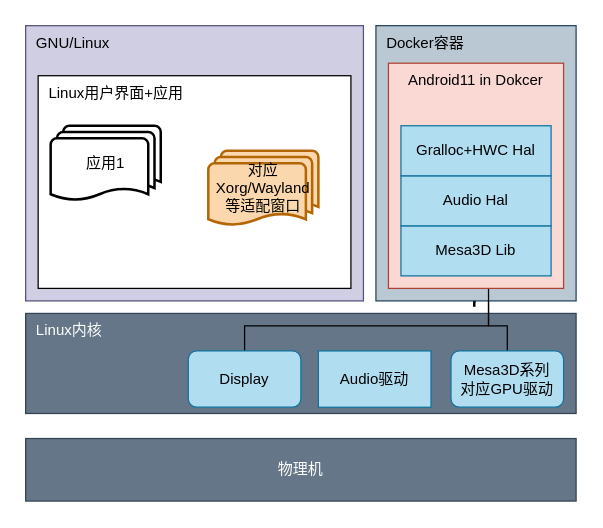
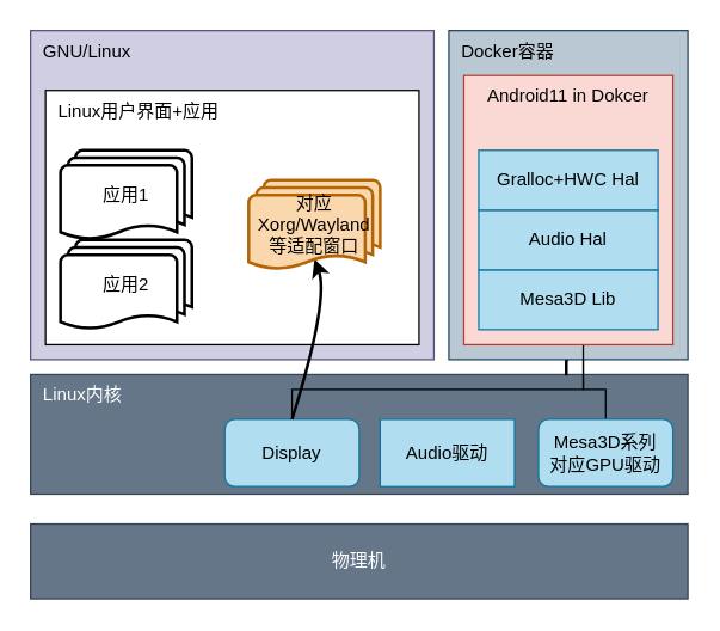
  <mxCell id="0" />
  <mxCell id="1" parent="0" />
  <mxCell id="2" value="&amp;nbsp; Linux内核" style="rounded=0;whiteSpace=wrap;html=1;fillColor=#647687;fontColor=#ffffff;strokeColor=#314354;align=left;horizontal=1;verticalAlign=top;" vertex="1" parent="1"><mxGeometry x="20" y="250" width="440" height="80" as="geometry" /></mxCell>
  <mxCell id="3" value="物理机" style="rounded=0;whiteSpace=wrap;html=1;fillColor=#647687;fontColor=#ffffff;strokeColor=#314354;" vertex="1" parent="1"><mxGeometry x="20" y="350" width="440" height="50" as="geometry" /></mxCell>
  <mxCell id="4" value="&amp;nbsp; GNU/Linux" style="rounded=0;whiteSpace=wrap;html=1;fillColor=#d0cee2;strokeColor=#56517e;align=left;verticalAlign=top;" vertex="1" parent="1"><mxGeometry x="20" y="20" width="270" height="220" as="geometry" /></mxCell>
  <mxCell id="5" value="&amp;nbsp; Linux用户界面+应用" style="rounded=0;whiteSpace=wrap;html=1;align=left;verticalAlign=top;" vertex="1" parent="1"><mxGeometry x="30" y="60" width="250" height="170" as="geometry" /></mxCell>
  <mxCell id="6" value="应用1" style="strokeWidth=2;html=1;shape=mxgraph.flowchart.multi-document;whiteSpace=wrap;" vertex="1" parent="1"><mxGeometry x="40" y="100" width="88" height="60" as="geometry" /></mxCell>
- <mxCell id="8" style="edgeStyle=orthogonalEdgeStyle;rounded=0;orthogonalLoop=1;jettySize=auto;html=1;exitX=0.5;exitY=1;exitDx=0;exitDy=0;entryX=0.815;entryY=0.009;entryDx=0;entryDy=0;entryPerimeter=0;startArrow=none;startFill=0;endArrow=none;endFill=0;strokeWidth=2;dashed=1;" edge="1" parent="1" source="9" target="2"><mxGeometry relative="1" as="geometry" /></mxCell>
+ <mxCell id="7" value="应用2" style="strokeWidth=2;html=1;shape=mxgraph.flowchart.multi-document;whiteSpace=wrap;" vertex="1" parent="1"><mxGeometry x="40" y="160" width="88" height="60" as="geometry" /></mxCell>
+ <mxCell id="8" style="edgeStyle=orthogonalEdgeStyle;rounded=0;orthogonalLoop=1;jettySize=auto;html=1;exitX=0.5;exitY=1;exitDx=0;exitDy=0;entryX=0.815;entryY=0.009;entryDx=0;entryDy=0;entryPerimeter=0;startArrow=none;startFill=0;endArrow=none;endFill=0;strokeWidth=2;" edge="1" parent="1" source="9" target="2"><mxGeometry relative="1" as="geometry" /></mxCell>
  <mxCell id="9" value="&amp;nbsp; Docker容器" style="rounded=0;whiteSpace=wrap;html=1;fillColor=#bac8d3;strokeColor=#23445d;align=left;verticalAlign=top;" vertex="1" parent="1"><mxGeometry x="300" y="20" width="160" height="220" as="geometry" /></mxCell>
  <mxCell id="10" style="edgeStyle=orthogonalEdgeStyle;rounded=0;orthogonalLoop=1;jettySize=auto;html=1;startArrow=none;startFill=0;endArrow=none;endFill=0;strokeWidth=1;" edge="1" parent="1" source="11" target="12"><mxGeometry relative="1" as="geometry"><Array as="points"><mxPoint x="390" y="260" /><mxPoint x="405" y="260" /></Array></mxGeometry></mxCell>
  <mxCell id="11" value="Android11 in Dokcer" style="rounded=0;whiteSpace=wrap;html=1;fillColor=#fad9d5;strokeColor=#ae4132;verticalAlign=top;" vertex="1" parent="1"><mxGeometry x="310" y="50" width="140" height="180" as="geometry" /></mxCell>
  <mxCell id="12" value="Mesa3D系列&lt;br&gt;对应GPU驱动" style="rounded=1;whiteSpace=wrap;html=1;fillColor=#b1ddf0;strokeColor=#10739e;" vertex="1" parent="1"><mxGeometry x="360" y="280" width="90" height="45" as="geometry" /></mxCell>
  <mxCell id="13" value="Audio驱动" style="whiteSpace=wrap;html=1;fillColor=#b1ddf0;strokeColor=#10739e;rounded=0;" vertex="1" parent="1"><mxGeometry x="254" y="280" width="90" height="45" as="geometry" /></mxCell>
  <mxCell id="14" style="edgeStyle=orthogonalEdgeStyle;rounded=0;orthogonalLoop=1;jettySize=auto;html=1;startArrow=none;startFill=0;endArrow=none;endFill=0;strokeWidth=1;" edge="1" parent="1" source="15" target="9"><mxGeometry relative="1" as="geometry"><Array as="points"><mxPoint x="195" y="260" /><mxPoint x="390" y="260" /></Array></mxGeometry></mxCell>
  <mxCell id="15" value="Display" style="rounded=1;whiteSpace=wrap;html=1;fillColor=#b1ddf0;strokeColor=#10739e;" vertex="1" parent="1"><mxGeometry x="150" y="280" width="90" height="45" as="geometry" /></mxCell>
+ <mxCell id="16" value="" style="curved=1;endArrow=classic;html=1;rounded=0;strokeWidth=2;entryX=0.5;entryY=0.88;entryDx=0;entryDy=0;entryPerimeter=0;exitX=0.5;exitY=0;exitDx=0;exitDy=0;" edge="1" parent="1" source="15" target="17"><mxGeometry width="50" height="50" relative="1" as="geometry"><mxPoint x="230" y="300" as="sourcePoint" /><mxPoint x="280" y="250" as="targetPoint" /><Array as="points"><mxPoint x="220" y="200" /></Array></mxGeometry></mxCell>
  <mxCell id="17" value="对应Xorg/Wayland等适配窗口" style="strokeWidth=2;html=1;shape=mxgraph.flowchart.multi-document;whiteSpace=wrap;fillColor=#fad7ac;strokeColor=#b46504;" vertex="1" parent="1"><mxGeometry x="166" y="120" width="88" height="60" as="geometry" /></mxCell>
  <mxCell id="18" value="Mesa3D Lib" style="rounded=0;whiteSpace=wrap;html=1;fillColor=#b1ddf0;strokeColor=#10739e;" vertex="1" parent="1"><mxGeometry x="320" y="180" width="120" height="40" as="geometry" /></mxCell>
  <mxCell id="19" value="Audio Hal" style="rounded=0;whiteSpace=wrap;html=1;fillColor=#b1ddf0;strokeColor=#10739e;" vertex="1" parent="1"><mxGeometry x="320" y="140" width="120" height="40" as="geometry" /></mxCell>
  <mxCell id="20" value="Gralloc+HWC Hal" style="rounded=0;whiteSpace=wrap;html=1;fillColor=#b1ddf0;strokeColor=#10739e;" vertex="1" parent="1"><mxGeometry x="320" y="100" width="120" height="40" as="geometry" /></mxCell>
